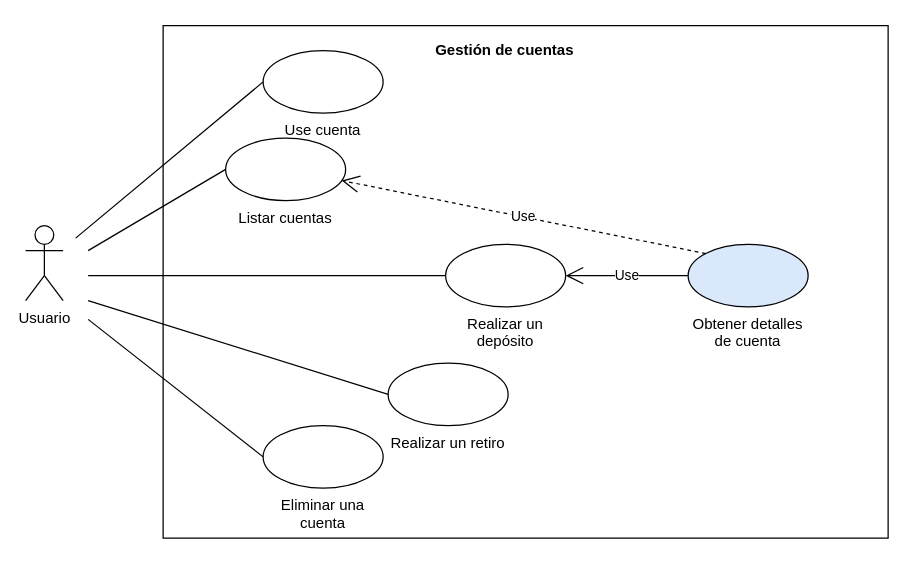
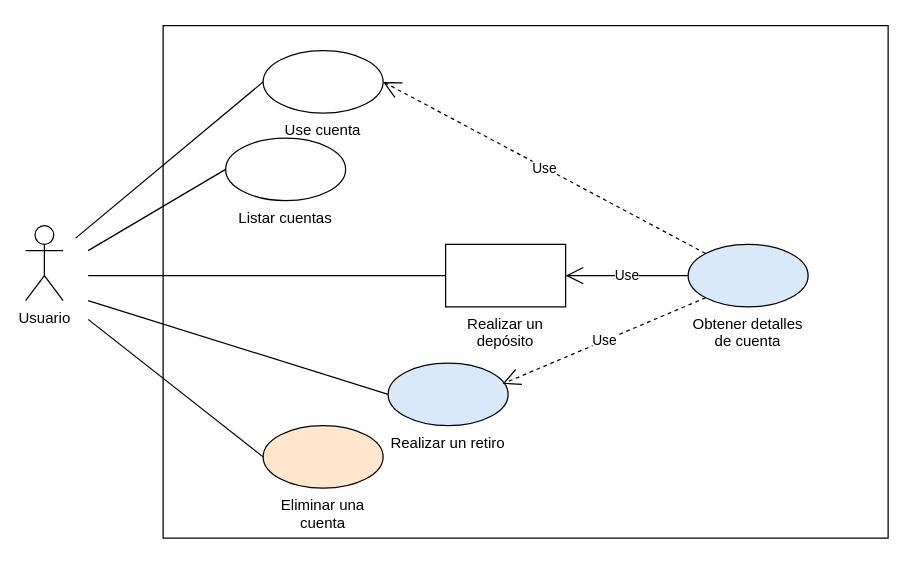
  <mxCell id="0" />
  <mxCell id="1" parent="0" />
  <mxCell id="2" value="" style="rounded=0;whiteSpace=wrap;html=1;" parent="1" vertex="1"><mxGeometry x="130" y="20" width="580" height="410" as="geometry" /></mxCell>
  <mxCell id="3" style="rounded=0;orthogonalLoop=1;jettySize=auto;html=1;entryX=0;entryY=0.5;entryDx=0;entryDy=0;endArrow=none;endFill=0;" parent="1" target="6" edge="1"><mxGeometry relative="1" as="geometry"><mxPoint x="70" y="200" as="sourcePoint" /></mxGeometry></mxCell>
  <mxCell id="4" value="Usuario" style="shape=umlActor;verticalLabelPosition=bottom;verticalAlign=top;html=1;" parent="1" vertex="1"><mxGeometry x="20" y="180" width="30" height="60" as="geometry" /></mxCell>
- <mxCell id="5" value="&lt;b&gt;Gestión de cuentas&lt;/b&gt;" style="text;html=1;align=center;verticalAlign=middle;whiteSpace=wrap;rounded=0;" parent="1" vertex="1"><mxGeometry x="336" y="30" width="135" height="20" as="geometry" /></mxCell>
  <mxCell id="6" value="Listar cuentas" style="ellipse;whiteSpace=wrap;html=1;labelPosition=center;verticalLabelPosition=bottom;align=center;verticalAlign=top;" parent="1" vertex="1"><mxGeometry x="180" y="110" width="96" height="50" as="geometry" /></mxCell>
- <mxCell id="7" value="Realizar un depósito" style="ellipse;whiteSpace=wrap;html=1;labelPosition=center;verticalLabelPosition=bottom;align=center;verticalAlign=top;" parent="1" vertex="1"><mxGeometry x="356" y="195" width="96" height="50" as="geometry" /></mxCell>
+ <mxCell id="7" value="Realizar un depósito" style="whiteSpace=wrap;html=1;labelPosition=center;verticalLabelPosition=bottom;align=center;verticalAlign=top;rounded=0;" parent="1" vertex="1"><mxGeometry x="356" y="195" width="96" height="50" as="geometry" /></mxCell>
  <mxCell id="8" value="Obtener detalles de cuenta" style="ellipse;whiteSpace=wrap;html=1;labelPosition=center;verticalLabelPosition=bottom;align=center;verticalAlign=top;fillColor=#dae8fc;" parent="1" vertex="1"><mxGeometry x="550" y="195" width="96" height="50" as="geometry" /></mxCell>
- <mxCell id="9" value="Realizar un retiro" style="ellipse;whiteSpace=wrap;html=1;labelPosition=center;verticalLabelPosition=bottom;align=center;verticalAlign=top;" parent="1" vertex="1"><mxGeometry x="310" y="290" width="96" height="50" as="geometry" /></mxCell>
+ <mxCell id="9" value="Realizar un retiro" style="ellipse;whiteSpace=wrap;html=1;labelPosition=center;verticalLabelPosition=bottom;align=center;verticalAlign=top;fillColor=#dae8fc;" parent="1" vertex="1"><mxGeometry x="310" y="290" width="96" height="50" as="geometry" /></mxCell>
  <mxCell id="10" style="rounded=0;orthogonalLoop=1;jettySize=auto;html=1;endArrow=none;endFill=0;entryX=0;entryY=0.5;entryDx=0;entryDy=0;" parent="1" target="12" edge="1"><mxGeometry relative="1" as="geometry"><mxPoint x="60" y="190" as="sourcePoint" /><mxPoint x="756" y="189" as="targetPoint" /></mxGeometry></mxCell>
  <mxCell id="11" style="rounded=0;orthogonalLoop=1;jettySize=auto;html=1;endArrow=none;endFill=0;entryX=0;entryY=0.5;entryDx=0;entryDy=0;" parent="1" target="7" edge="1"><mxGeometry relative="1" as="geometry"><mxPoint x="70" y="220" as="sourcePoint" /><mxPoint x="750" y="225" as="targetPoint" /></mxGeometry></mxCell>
  <mxCell id="12" value="Use cuenta" style="ellipse;whiteSpace=wrap;html=1;labelPosition=center;verticalLabelPosition=bottom;align=center;verticalAlign=top;" parent="1" vertex="1"><mxGeometry x="210" y="40" width="96" height="50" as="geometry" /></mxCell>
- <mxCell id="13" value="Eliminar una cuenta" style="ellipse;whiteSpace=wrap;html=1;labelPosition=center;verticalLabelPosition=bottom;align=center;verticalAlign=top;" parent="1" vertex="1"><mxGeometry x="210" y="340" width="96" height="50" as="geometry" /></mxCell>
+ <mxCell id="13" value="Eliminar una cuenta" style="ellipse;whiteSpace=wrap;html=1;labelPosition=center;verticalLabelPosition=bottom;align=center;verticalAlign=top;fillColor=#ffe6cc;" parent="1" vertex="1"><mxGeometry x="210" y="340" width="96" height="50" as="geometry" /></mxCell>
  <mxCell id="14" style="rounded=0;orthogonalLoop=1;jettySize=auto;html=1;endArrow=none;endFill=0;entryX=0;entryY=0.5;entryDx=0;entryDy=0;" parent="1" target="9" edge="1"><mxGeometry relative="1" as="geometry"><mxPoint x="70" y="240" as="sourcePoint" /><mxPoint x="520" y="265" as="targetPoint" /></mxGeometry></mxCell>
  <mxCell id="15" style="rounded=0;orthogonalLoop=1;jettySize=auto;html=1;endArrow=none;endFill=0;entryX=0;entryY=0.5;entryDx=0;entryDy=0;" parent="1" target="13" edge="1"><mxGeometry relative="1" as="geometry"><mxPoint x="70" y="255" as="sourcePoint" /><mxPoint x="510" y="280" as="targetPoint" /></mxGeometry></mxCell>
- <mxCell id="16" value="Use" style="endArrow=open;endSize=12;dashed=1;html=1;rounded=0;exitX=0;exitY=0;exitDx=0;exitDy=0;" edge="1" parent="1" source="8" target="6"><mxGeometry width="160" relative="1" as="geometry"><mxPoint x="320" y="250" as="sourcePoint" /><mxPoint x="480" y="250" as="targetPoint" /></mxGeometry></mxCell>
+ <mxCell id="16" value="Use" style="endArrow=open;endSize=12;dashed=1;html=1;rounded=0;entryX=1;entryY=0.5;entryDx=0;entryDy=0;exitX=0;exitY=0;exitDx=0;exitDy=0;" edge="1" parent="1" source="8" target="12"><mxGeometry width="160" relative="1" as="geometry"><mxPoint x="320" y="250" as="sourcePoint" /><mxPoint x="480" y="250" as="targetPoint" /></mxGeometry></mxCell>
  <mxCell id="17" value="Use" style="endArrow=open;endSize=12;dashed=0;html=1;rounded=0;entryX=1;entryY=0.5;entryDx=0;entryDy=0;exitX=0;exitY=0.5;exitDx=0;exitDy=0;" edge="1" parent="1" source="8" target="7"><mxGeometry width="160" relative="1" as="geometry"><mxPoint x="316" y="75" as="sourcePoint" /><mxPoint x="582" y="211" as="targetPoint" /></mxGeometry></mxCell>
+ <mxCell id="18" value="Use" style="endArrow=open;endSize=12;dashed=1;html=1;rounded=0;exitX=0;exitY=1;exitDx=0;exitDy=0;entryX=0.954;entryY=0.332;entryDx=0;entryDy=0;entryPerimeter=0;" edge="1" parent="1" source="8" target="9"><mxGeometry width="160" relative="1" as="geometry"><mxPoint x="462" y="230" as="sourcePoint" /><mxPoint x="560" y="230" as="targetPoint" /></mxGeometry></mxCell>
